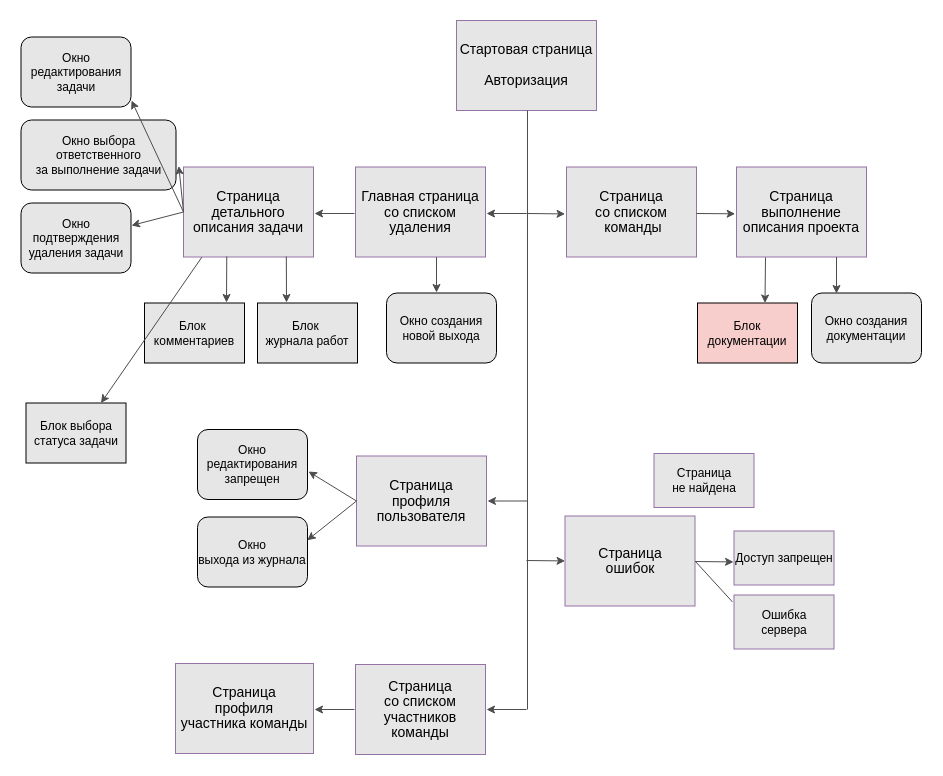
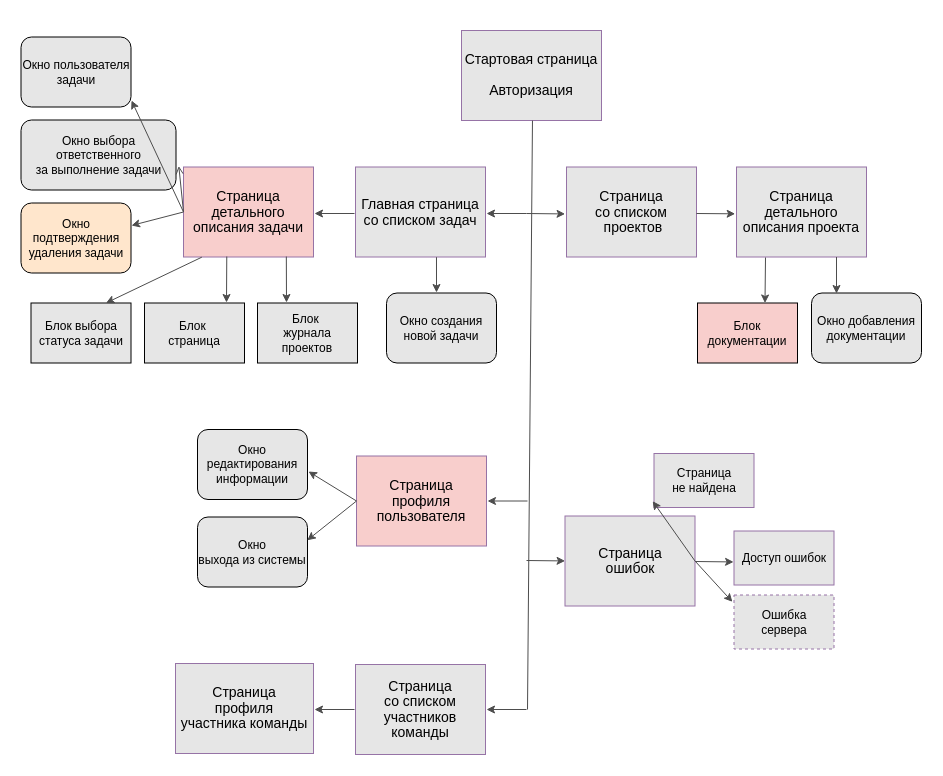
  <mxCell id="0" />
  <mxCell id="1" parent="0" />
- <mxCell id="2" value="&lt;span style=&quot;line-height: 110% ; font-size: 14px&quot;&gt;Стартовая страница&lt;br&gt;&lt;br&gt;Авторизация&lt;br&gt;&lt;/span&gt;" style="rounded=0;whiteSpace=wrap;html=1;fillColor=#E6E6E6;strokeColor=#9673a6;" parent="1" vertex="1"><mxGeometry x="456" width="140" height="90" as="geometry" y="20" /></mxCell>
- <mxCell id="3" value="&lt;span style=&quot;line-height: 110% ; font-size: 14px&quot;&gt;Главная страница&lt;br&gt;со списком удаления&lt;br&gt;&lt;/span&gt;" style="rounded=0;whiteSpace=wrap;html=1;fillColor=#E6E6E6;strokeColor=#9673a6;" parent="1" vertex="1"><mxGeometry x="355" y="166.5" width="130" height="90" as="geometry" /></mxCell>
- <mxCell id="4" value="&lt;span style=&quot;line-height: 110% ; font-size: 14px&quot;&gt;Страница &lt;br&gt;со списком&lt;br&gt;&amp;nbsp;команды&lt;br&gt;&lt;/span&gt;" style="rounded=0;whiteSpace=wrap;html=1;fillColor=#E6E6E6;strokeColor=#9673a6;" parent="1" vertex="1"><mxGeometry x="566" y="166.5" width="130" height="90" as="geometry" /></mxCell>
+ <mxCell id="2" value="&lt;span style=&quot;line-height: 110% ; font-size: 14px&quot;&gt;Стартовая страница&lt;br&gt;&lt;br&gt;Авторизация&lt;br&gt;&lt;/span&gt;" style="rounded=0;whiteSpace=wrap;html=1;fillColor=#E6E6E6;strokeColor=#9673a6;" parent="1" vertex="1"><mxGeometry x="461" y="30" width="140" height="90" as="geometry" /></mxCell>
+ <mxCell id="3" value="&lt;span style=&quot;line-height: 110% ; font-size: 14px&quot;&gt;Главная страница&lt;br&gt;со списком задач&lt;br&gt;&lt;/span&gt;" style="rounded=0;whiteSpace=wrap;html=1;fillColor=#E6E6E6;strokeColor=#9673a6;" parent="1" vertex="1"><mxGeometry x="355" y="166.5" width="130" height="90" as="geometry" /></mxCell>
+ <mxCell id="4" value="&lt;span style=&quot;line-height: 110% ; font-size: 14px&quot;&gt;Страница &lt;br&gt;со списком&lt;br&gt;&amp;nbsp;проектов&lt;br&gt;&lt;/span&gt;" style="rounded=0;whiteSpace=wrap;html=1;fillColor=#E6E6E6;strokeColor=#9673a6;" parent="1" vertex="1"><mxGeometry x="566" y="166.5" width="130" height="90" as="geometry" /></mxCell>
  <mxCell id="5" value="&lt;span style=&quot;line-height: 110% ; font-size: 14px&quot;&gt;Страница &lt;br&gt;со списком участников команды&lt;br&gt;&lt;/span&gt;" style="rounded=0;whiteSpace=wrap;html=1;fillColor=#E6E6E6;strokeColor=#9673a6;" parent="1" vertex="1"><mxGeometry x="355" y="664" width="130" height="90" as="geometry" /></mxCell>
- <mxCell id="6" value="&lt;span style=&quot;line-height: 110% ; font-size: 14px&quot;&gt;Страница &lt;br&gt;детального &lt;br&gt;описания задачи&lt;br&gt;&lt;/span&gt;" style="rounded=0;whiteSpace=wrap;html=1;fillColor=#E6E6E6;strokeColor=#9673a6;" parent="1" vertex="1"><mxGeometry x="183" y="166.5" width="130" height="90" as="geometry" /></mxCell>
- <mxCell id="7" value="Окно редактирования задачи" style="rounded=1;whiteSpace=wrap;html=1;fillColor=#E6E6E6;" parent="1" vertex="1"><mxGeometry x="20.5" y="36.5" width="110" height="70" as="geometry" /></mxCell>
+ <mxCell id="6" value="&lt;span style=&quot;line-height: 110% ; font-size: 14px&quot;&gt;Страница &lt;br&gt;детального &lt;br&gt;описания задачи&lt;br&gt;&lt;/span&gt;" style="rounded=0;whiteSpace=wrap;html=1;fillColor=#f8cecc;strokeColor=#9673a6;" parent="1" vertex="1"><mxGeometry x="183" y="166.5" width="130" height="90" as="geometry" /></mxCell>
+ <mxCell id="7" value="Окно пользователя задачи" style="rounded=1;whiteSpace=wrap;html=1;fillColor=#E6E6E6;" parent="1" vertex="1"><mxGeometry x="20.5" y="36.5" width="110" height="70" as="geometry" /></mxCell>
  <mxCell id="8" value="Окно выбора ответственного &lt;br&gt;за выполнение задачи" style="rounded=1;whiteSpace=wrap;html=1;fillColor=#E6E6E6;" parent="1" vertex="1"><mxGeometry x="20.5" y="119.5" width="155" height="70" as="geometry" /></mxCell>
- <mxCell id="9" value="Окно подтверждения удаления задачи" style="rounded=1;whiteSpace=wrap;html=1;fillColor=#E6E6E6;" parent="1" vertex="1"><mxGeometry x="20.5" y="202.5" width="110" height="70" as="geometry" /></mxCell>
+ <mxCell id="9" value="Окно подтверждения удаления задачи" style="rounded=1;whiteSpace=wrap;html=1;fillColor=#ffe6cc;" parent="1" vertex="1"><mxGeometry x="20.5" y="202.5" width="110" height="70" as="geometry" /></mxCell>
  <mxCell id="10" value="&lt;span style=&quot;line-height: 110%&quot;&gt;&lt;font style=&quot;font-size: 14px&quot;&gt;Страница &lt;br&gt;ошибок&lt;/font&gt;&lt;br&gt;&lt;/span&gt;" style="rounded=0;whiteSpace=wrap;html=1;fillColor=#E6E6E6;strokeColor=#9673a6;" parent="1" vertex="1"><mxGeometry x="564.5" y="515.5" width="130" height="90" as="geometry" /></mxCell>
  <mxCell id="11" value="&lt;span style=&quot;line-height: 110%&quot;&gt;Страница&lt;br&gt;не найдена&lt;br&gt;&lt;/span&gt;" style="rounded=0;whiteSpace=wrap;html=1;fillColor=#E6E6E6;strokeColor=#9673a6;" parent="1" vertex="1"><mxGeometry x="653.5" y="453" width="100" height="54" as="geometry" /></mxCell>
- <mxCell id="12" value="&lt;span style=&quot;line-height: 110%&quot;&gt;Доступ запрещен&lt;br&gt;&lt;/span&gt;" style="rounded=0;whiteSpace=wrap;html=1;fillColor=#E6E6E6;strokeColor=#9673a6;" parent="1" vertex="1"><mxGeometry x="733.5" y="530.5" width="100" height="54" as="geometry" /></mxCell>
- <mxCell id="13" value="&lt;span style=&quot;line-height: 110%&quot;&gt;Ошибка &lt;br&gt;сервера&lt;br&gt;&lt;/span&gt;" style="rounded=0;whiteSpace=wrap;html=1;fillColor=#E6E6E6;strokeColor=#9673a6;" parent="1" vertex="1"><mxGeometry x="733.5" y="594.5" width="100" height="54" as="geometry" /></mxCell>
- <mxCell id="14" value="&lt;span style=&quot;line-height: 110% ; font-size: 14px&quot;&gt;Страница &lt;br&gt;профиля пользователя&lt;br&gt;&lt;/span&gt;" style="rounded=0;whiteSpace=wrap;html=1;fillColor=#E6E6E6;strokeColor=#9673a6;" parent="1" vertex="1"><mxGeometry x="356" y="455.5" width="130" height="90" as="geometry" /></mxCell>
- <mxCell id="15" value="Окно редактирования запрещен" style="rounded=1;whiteSpace=wrap;html=1;fillColor=#E6E6E6;" parent="1" vertex="1"><mxGeometry x="197" y="429" width="110" height="70" as="geometry" /></mxCell>
- <mxCell id="16" value="Окно&lt;br&gt;выхода из журнала&lt;br&gt;" style="rounded=1;whiteSpace=wrap;html=1;fillColor=#E6E6E6;" parent="1" vertex="1"><mxGeometry x="197" y="516.5" width="110" height="70" as="geometry" /></mxCell>
- <mxCell id="17" value="&lt;span style=&quot;line-height: 110% ; font-size: 14px&quot;&gt;Страница &lt;br&gt;выполнение &lt;br&gt;описания проекта&lt;br&gt;&lt;/span&gt;" style="rounded=0;whiteSpace=wrap;html=1;fillColor=#E6E6E6;strokeColor=#9673a6;" parent="1" vertex="1"><mxGeometry x="736" y="166.5" width="130" height="90" as="geometry" /></mxCell>
- <mxCell id="18" value="Окно создания новой выхода" style="rounded=1;whiteSpace=wrap;html=1;fillColor=#E6E6E6;" parent="1" vertex="1"><mxGeometry x="386" y="292.5" width="110" height="70" as="geometry" /></mxCell>
- <mxCell id="19" value="&lt;span&gt;Блок&amp;nbsp;&lt;/span&gt;&lt;br&gt;&lt;span&gt;комментариев&lt;/span&gt;" style="rounded=0;whiteSpace=wrap;html=1;fillColor=#E6E6E6;" parent="1" vertex="1"><mxGeometry x="144" y="302.5" width="100" height="60" as="geometry" /></mxCell>
- <mxCell id="20" value="Блок&amp;nbsp;&lt;br&gt;журнала работ&lt;br&gt;" style="rounded=0;whiteSpace=wrap;html=1;fillColor=#E6E6E6;" parent="1" vertex="1"><mxGeometry x="257" y="302.5" width="100" height="60" as="geometry" /></mxCell>
- <mxCell id="21" value="Окно создания документации" style="rounded=1;whiteSpace=wrap;html=1;fillColor=#E6E6E6;" parent="1" vertex="1"><mxGeometry x="811" y="292.5" width="110" height="70" as="geometry" /></mxCell>
+ <mxCell id="12" value="&lt;span style=&quot;line-height: 110%&quot;&gt;Доступ ошибок&lt;br&gt;&lt;/span&gt;" style="rounded=0;whiteSpace=wrap;html=1;fillColor=#E6E6E6;strokeColor=#9673a6;" parent="1" vertex="1"><mxGeometry x="733.5" y="530.5" width="100" height="54" as="geometry" /></mxCell>
+ <mxCell id="13" value="&lt;span style=&quot;line-height: 110%&quot;&gt;Ошибка &lt;br&gt;сервера&lt;br&gt;&lt;/span&gt;" style="rounded=0;whiteSpace=wrap;html=1;fillColor=#E6E6E6;strokeColor=#9673a6;dashed=1;" parent="1" vertex="1"><mxGeometry x="733.5" y="594.5" width="100" height="54" as="geometry" /></mxCell>
+ <mxCell id="14" value="&lt;span style=&quot;line-height: 110% ; font-size: 14px&quot;&gt;Страница &lt;br&gt;профиля пользователя&lt;br&gt;&lt;/span&gt;" style="rounded=0;whiteSpace=wrap;html=1;fillColor=#f8cecc;strokeColor=#9673a6;" parent="1" vertex="1"><mxGeometry x="356" y="455.5" width="130" height="90" as="geometry" /></mxCell>
+ <mxCell id="15" value="Окно редактирования информации" style="rounded=1;whiteSpace=wrap;html=1;fillColor=#E6E6E6;" parent="1" vertex="1"><mxGeometry x="197" y="429" width="110" height="70" as="geometry" /></mxCell>
+ <mxCell id="16" value="Окно&lt;br&gt;выхода из системы&lt;br&gt;" style="rounded=1;whiteSpace=wrap;html=1;fillColor=#E6E6E6;" parent="1" vertex="1"><mxGeometry x="197" y="516.5" width="110" height="70" as="geometry" /></mxCell>
+ <mxCell id="17" value="&lt;span style=&quot;line-height: 110% ; font-size: 14px&quot;&gt;Страница &lt;br&gt;детального &lt;br&gt;описания проекта&lt;br&gt;&lt;/span&gt;" style="rounded=0;whiteSpace=wrap;html=1;fillColor=#E6E6E6;strokeColor=#9673a6;" parent="1" vertex="1"><mxGeometry x="736" y="166.5" width="130" height="90" as="geometry" /></mxCell>
+ <mxCell id="18" value="Окно создания новой задачи" style="rounded=1;whiteSpace=wrap;html=1;fillColor=#E6E6E6;" parent="1" vertex="1"><mxGeometry x="386" y="292.5" width="110" height="70" as="geometry" /></mxCell>
+ <mxCell id="19" value="&lt;span&gt;Блок&amp;nbsp;&lt;/span&gt;&lt;br&gt;&lt;span&gt;страница&lt;/span&gt;" style="rounded=0;whiteSpace=wrap;html=1;fillColor=#E6E6E6;" parent="1" vertex="1"><mxGeometry x="144" y="302.5" width="100" height="60" as="geometry" /></mxCell>
+ <mxCell id="20" value="Блок&amp;nbsp;&lt;br&gt;журнала проектов&lt;br&gt;" style="rounded=0;whiteSpace=wrap;html=1;fillColor=#E6E6E6;" parent="1" vertex="1"><mxGeometry x="257" y="302.5" width="100" height="60" as="geometry" /></mxCell>
+ <mxCell id="21" value="Окно добавления документации" style="rounded=1;whiteSpace=wrap;html=1;fillColor=#E6E6E6;" parent="1" vertex="1"><mxGeometry x="811" y="292.5" width="110" height="70" as="geometry" /></mxCell>
  <mxCell id="22" value="Блок документации&lt;br&gt;" style="rounded=0;whiteSpace=wrap;html=1;fillColor=#f8cecc;" parent="1" vertex="1"><mxGeometry x="697" y="302.5" width="100" height="60" as="geometry" /></mxCell>
  <mxCell id="23" value="&lt;span style=&quot;line-height: 110% ; font-size: 14px&quot;&gt;Страница &lt;br&gt;профиля &lt;br&gt;участника команды&lt;br&gt;&lt;/span&gt;" style="rounded=0;whiteSpace=wrap;html=1;fillColor=#E6E6E6;strokeColor=#9673a6;" parent="1" vertex="1"><mxGeometry x="175" y="663" width="138" height="90" as="geometry" /></mxCell>
  <mxCell id="24" value="" style="endArrow=none;html=1;strokeColor=#4D4D4D;entryX=0.507;entryY=1.001;entryDx=0;entryDy=0;entryPerimeter=0;" parent="1" target="2" edge="1"><mxGeometry width="50" height="50" relative="1" as="geometry"><mxPoint x="527" y="709" as="sourcePoint" /><mxPoint x="527" y="130" as="targetPoint" /><Array as="points" /></mxGeometry></mxCell>
  <mxCell id="25" value="" style="endArrow=classic;html=1;strokeColor=#4D4D4D;" parent="1" edge="1"><mxGeometry width="50" height="50" relative="1" as="geometry"><mxPoint x="526" y="213" as="sourcePoint" /><mxPoint x="486" y="213" as="targetPoint" /></mxGeometry></mxCell>
  <mxCell id="26" value="" style="endArrow=classic;html=1;strokeColor=#4D4D4D;entryX=-0.01;entryY=0.598;entryDx=0;entryDy=0;entryPerimeter=0;" parent="1" edge="1"><mxGeometry width="50" height="50" relative="1" as="geometry"><mxPoint x="526" y="213" as="sourcePoint" /><mxPoint x="564.571" y="213.429" as="targetPoint" /></mxGeometry></mxCell>
  <mxCell id="27" value="" style="endArrow=classic;html=1;strokeColor=#4D4D4D;entryX=-0.01;entryY=0.598;entryDx=0;entryDy=0;entryPerimeter=0;" parent="1" edge="1"><mxGeometry width="50" height="50" relative="1" as="geometry"><mxPoint x="696" y="213" as="sourcePoint" /><mxPoint x="734.667" y="213.333" as="targetPoint" /></mxGeometry></mxCell>
  <mxCell id="28" value="" style="endArrow=classic;html=1;strokeColor=#4D4D4D;entryX=0.675;entryY=0;entryDx=0;entryDy=0;entryPerimeter=0;" parent="1" target="22" edge="1"><mxGeometry width="50" height="50" relative="1" as="geometry"><mxPoint x="765" y="257" as="sourcePoint" /><mxPoint x="826" y="290" as="targetPoint" /></mxGeometry></mxCell>
  <mxCell id="29" value="" style="endArrow=classic;html=1;strokeColor=#4D4D4D;" parent="1" edge="1"><mxGeometry width="50" height="50" relative="1" as="geometry"><mxPoint x="354" y="213" as="sourcePoint" /><mxPoint x="314" y="213" as="targetPoint" /></mxGeometry></mxCell>
  <mxCell id="30" value="" style="endArrow=classic;html=1;strokeColor=#4D4D4D;exitX=0;exitY=0.5;exitDx=0;exitDy=0;" parent="1" source="6" edge="1"><mxGeometry width="50" height="50" relative="1" as="geometry"><mxPoint x="146" y="210" as="sourcePoint" /><mxPoint x="131" y="100" as="targetPoint" /></mxGeometry></mxCell>
- <mxCell id="31" value="" style="endArrow=classic;html=1;strokeColor=#4D4D4D;exitX=0;exitY=0.5;exitDx=0;exitDy=0;entryX=1.018;entryY=0.657;entryDx=0;entryDy=0;entryPerimeter=0;" parent="1" source="6" target="8" edge="1"><mxGeometry width="50" height="50" relative="1" as="geometry"><mxPoint x="193" y="221.6" as="sourcePoint" /><mxPoint x="141" y="110" as="targetPoint" /></mxGeometry></mxCell>
+ <mxCell id="31" value="" style="endArrow=open;html=1;strokeColor=#4D4D4D;exitX=0;exitY=0.5;exitDx=0;exitDy=0;entryX=1.018;entryY=0.657;entryDx=0;entryDy=0;entryPerimeter=0;" parent="1" source="6" target="8" edge="1"><mxGeometry width="50" height="50" relative="1" as="geometry"><mxPoint x="193" y="221.6" as="sourcePoint" /><mxPoint x="141" y="110" as="targetPoint" /></mxGeometry></mxCell>
  <mxCell id="32" value="" style="endArrow=classic;html=1;strokeColor=#4D4D4D;exitX=0;exitY=0.5;exitDx=0;exitDy=0;" parent="1" source="6" edge="1"><mxGeometry width="50" height="50" relative="1" as="geometry"><mxPoint x="193" y="221.6" as="sourcePoint" /><mxPoint x="131" y="225" as="targetPoint" /></mxGeometry></mxCell>
  <mxCell id="33" value="" style="endArrow=classic;html=1;strokeColor=#4D4D4D;exitX=0.791;exitY=0.995;exitDx=0;exitDy=0;exitPerimeter=0;" parent="1" source="6" edge="1"><mxGeometry width="50" height="50" relative="1" as="geometry"><mxPoint x="286.207" y="256.328" as="sourcePoint" /><mxPoint x="286" y="302" as="targetPoint" /></mxGeometry></mxCell>
  <mxCell id="34" value="" style="endArrow=classic;html=1;strokeColor=#4D4D4D;exitX=0.791;exitY=0.995;exitDx=0;exitDy=0;exitPerimeter=0;" parent="1" edge="1"><mxGeometry width="50" height="50" relative="1" as="geometry"><mxPoint x="226.274" y="256.032" as="sourcePoint" /><mxPoint x="226" y="302" as="targetPoint" /></mxGeometry></mxCell>
  <mxCell id="35" value="" style="endArrow=classic;html=1;strokeColor=#4D4D4D;exitX=0.623;exitY=1.002;exitDx=0;exitDy=0;exitPerimeter=0;" parent="1" source="3" edge="1"><mxGeometry width="50" height="50" relative="1" as="geometry"><mxPoint x="435.989" y="258.882" as="sourcePoint" /><mxPoint x="436" y="292" as="targetPoint" /></mxGeometry></mxCell>
  <mxCell id="36" value="" style="endArrow=classic;html=1;strokeColor=#4D4D4D;" parent="1" edge="1"><mxGeometry width="50" height="50" relative="1" as="geometry"><mxPoint x="527" y="500.5" as="sourcePoint" /><mxPoint x="487" y="500.5" as="targetPoint" /></mxGeometry></mxCell>
  <mxCell id="37" value="" style="endArrow=classic;html=1;strokeColor=#4D4D4D;" parent="1" edge="1"><mxGeometry width="50" height="50" relative="1" as="geometry"><mxPoint x="526" y="709" as="sourcePoint" /><mxPoint x="486" y="709" as="targetPoint" /></mxGeometry></mxCell>
  <mxCell id="38" value="" style="endArrow=classic;html=1;strokeColor=#4D4D4D;entryX=-0.01;entryY=0.598;entryDx=0;entryDy=0;entryPerimeter=0;" parent="1" edge="1"><mxGeometry width="50" height="50" relative="1" as="geometry"><mxPoint x="526" y="560" as="sourcePoint" /><mxPoint x="564.571" y="560.429" as="targetPoint" /></mxGeometry></mxCell>
  <mxCell id="39" value="" style="endArrow=classic;html=1;strokeColor=#4D4D4D;entryX=-0.01;entryY=0.598;entryDx=0;entryDy=0;entryPerimeter=0;" parent="1" edge="1"><mxGeometry width="50" height="50" relative="1" as="geometry"><mxPoint x="694.5" y="561" as="sourcePoint" /><mxPoint x="733.071" y="561.429" as="targetPoint" /></mxGeometry></mxCell>
- <mxCell id="41" value="" style="endArrow=none;html=1;strokeColor=#4D4D4D;exitX=1;exitY=0.5;exitDx=0;exitDy=0;entryX=-0.016;entryY=0.127;entryDx=0;entryDy=0;entryPerimeter=0;" parent="1" source="10" target="13" edge="1"><mxGeometry width="50" height="50" relative="1" as="geometry"><mxPoint x="704.43" y="570.442" as="sourcePoint" /><mxPoint x="742.105" y="525.791" as="targetPoint" /></mxGeometry></mxCell>
+ <mxCell id="40" value="" style="endArrow=classic;html=1;strokeColor=#4D4D4D;exitX=1;exitY=0.5;exitDx=0;exitDy=0;entryX=-0.013;entryY=0.883;entryDx=0;entryDy=0;entryPerimeter=0;" parent="1" source="10" target="11" edge="1"><mxGeometry width="50" height="50" relative="1" as="geometry"><mxPoint x="704.5" y="568" as="sourcePoint" /><mxPoint x="754.5" y="518" as="targetPoint" /></mxGeometry></mxCell>
+ <mxCell id="41" value="" style="endArrow=classic;html=1;strokeColor=#4D4D4D;exitX=1;exitY=0.5;exitDx=0;exitDy=0;entryX=-0.016;entryY=0.127;entryDx=0;entryDy=0;entryPerimeter=0;" parent="1" source="10" target="13" edge="1"><mxGeometry width="50" height="50" relative="1" as="geometry"><mxPoint x="704.43" y="570.442" as="sourcePoint" /><mxPoint x="742.105" y="525.791" as="targetPoint" /></mxGeometry></mxCell>
  <mxCell id="42" value="" style="endArrow=classic;html=1;strokeColor=#4D4D4D;" parent="1" edge="1"><mxGeometry width="50" height="50" relative="1" as="geometry"><mxPoint x="354" y="709" as="sourcePoint" /><mxPoint x="314" y="709" as="targetPoint" /></mxGeometry></mxCell>
  <mxCell id="43" value="" style="endArrow=classic;html=1;strokeColor=#4D4D4D;exitX=0;exitY=0.5;exitDx=0;exitDy=0;" parent="1" source="14" edge="1"><mxGeometry width="50" height="50" relative="1" as="geometry"><mxPoint x="359.172" y="512.19" as="sourcePoint" /><mxPoint x="308" y="471" as="targetPoint" /></mxGeometry></mxCell>
  <mxCell id="44" value="" style="endArrow=classic;html=1;strokeColor=#4D4D4D;exitX=0;exitY=0.5;exitDx=0;exitDy=0;entryX=1;entryY=0.5;entryDx=0;entryDy=0;" parent="1" source="14" edge="1"><mxGeometry width="50" height="50" relative="1" as="geometry"><mxPoint x="359.172" y="512.19" as="sourcePoint" /><mxPoint x="306.759" y="539.776" as="targetPoint" /></mxGeometry></mxCell>
- <mxCell id="45" value="Блок выбора статуса задачи&lt;br&gt;" style="rounded=0;whiteSpace=wrap;html=1;fillColor=#E6E6E6;" parent="1" vertex="1"><mxGeometry x="25.5" y="402.5" width="100" height="60" as="geometry" /></mxCell>
+ <mxCell id="45" value="Блок выбора статуса задачи&lt;br&gt;" style="rounded=0;whiteSpace=wrap;html=1;fillColor=#E6E6E6;" parent="1" vertex="1"><mxGeometry x="30.5" y="302.5" width="100" height="60" as="geometry" /></mxCell>
  <mxCell id="46" value="" style="endArrow=classic;html=1;strokeColor=#4D4D4D;exitX=0.141;exitY=1.002;exitDx=0;exitDy=0;exitPerimeter=0;entryX=0.75;entryY=0;entryDx=0;entryDy=0;" parent="1" source="6" target="45" edge="1"><mxGeometry width="50" height="50" relative="1" as="geometry"><mxPoint x="193" y="221.667" as="sourcePoint" /><mxPoint x="141" y="235" as="targetPoint" /></mxGeometry></mxCell>
  <mxCell id="47" value="" style="endArrow=classic;html=1;strokeColor=#4D4D4D;" edge="1" parent="1"><mxGeometry width="50" height="50" relative="1" as="geometry"><mxPoint x="836" y="256.5" as="sourcePoint" /><mxPoint x="836" y="293" as="targetPoint" /></mxGeometry></mxCell>
